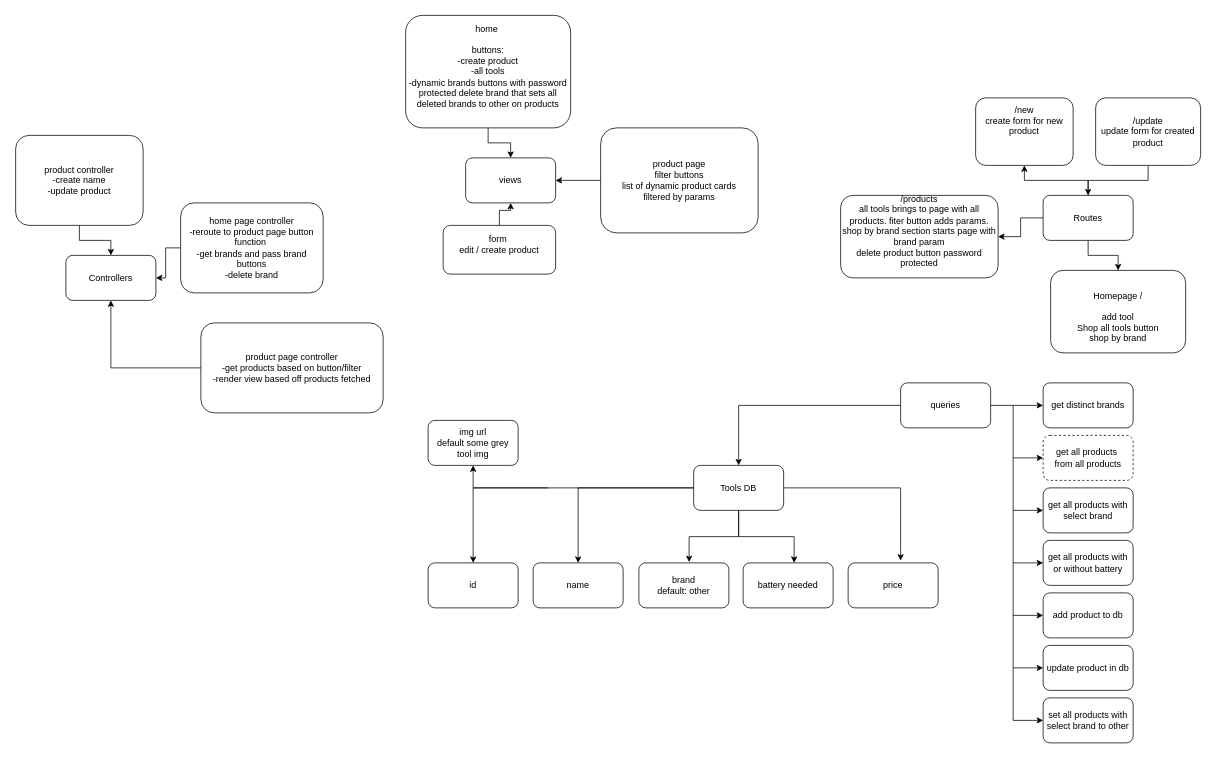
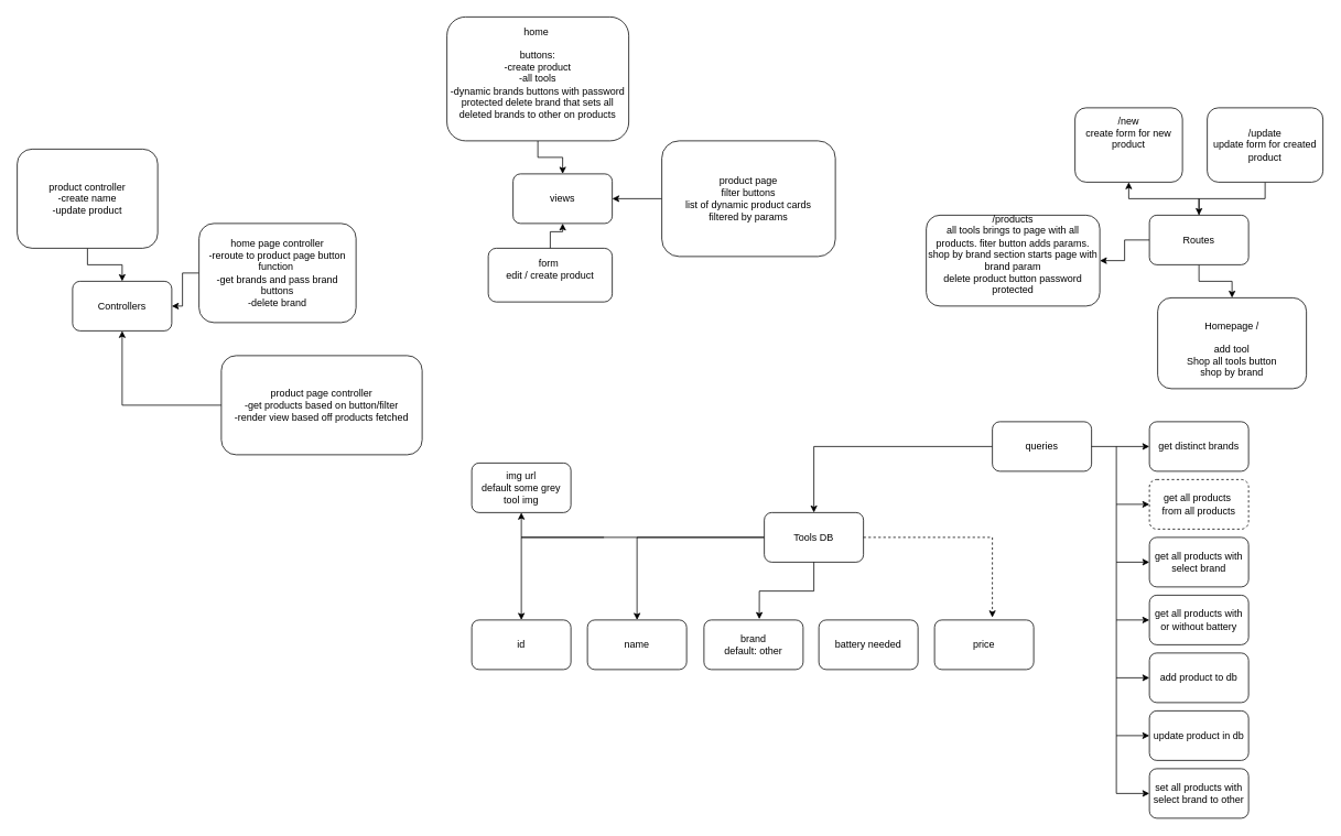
  <mxCell id="0" />
  <mxCell id="1" parent="0" />
  <mxCell id="2" style="edgeStyle=orthogonalEdgeStyle;rounded=0;orthogonalLoop=1;jettySize=auto;html=1;" edge="1" parent="1" source="4" target="5"><mxGeometry relative="1" as="geometry" /></mxCell>
  <mxCell id="3" style="edgeStyle=orthogonalEdgeStyle;rounded=0;orthogonalLoop=1;jettySize=auto;html=1;entryX=0.5;entryY=0;entryDx=0;entryDy=0;" edge="1" parent="1" source="4" target="7"><mxGeometry relative="1" as="geometry" /></mxCell>
  <mxCell id="4" value="Tools DB" style="rounded=1;whiteSpace=wrap;html=1;" vertex="1" parent="1"><mxGeometry x="924" y="620" width="120" height="60" as="geometry" /></mxCell>
  <mxCell id="5" value="id" style="rounded=1;whiteSpace=wrap;html=1;" vertex="1" parent="1"><mxGeometry y="750" width="120" height="60" as="geometry" x="570" /></mxCell>
  <mxCell id="6" value="brand&lt;div&gt;default: other&lt;/div&gt;" style="rounded=1;whiteSpace=wrap;html=1;" vertex="1" parent="1"><mxGeometry x="851" y="750" width="120" height="60" as="geometry" /></mxCell>
  <mxCell id="7" value="name" style="rounded=1;whiteSpace=wrap;html=1;" vertex="1" parent="1"><mxGeometry x="710" y="750" width="120" height="60" as="geometry" /></mxCell>
  <mxCell id="8" value="price" style="rounded=1;whiteSpace=wrap;html=1;" vertex="1" parent="1"><mxGeometry x="1130" y="750" width="120" height="60" as="geometry" /></mxCell>
  <mxCell id="9" value="battery needed" style="rounded=1;whiteSpace=wrap;html=1;" vertex="1" parent="1"><mxGeometry x="990" y="750" width="120" height="60" as="geometry" /></mxCell>
  <mxCell id="10" style="edgeStyle=orthogonalEdgeStyle;rounded=0;orthogonalLoop=1;jettySize=auto;html=1;entryX=0.558;entryY=-0.017;entryDx=0;entryDy=0;entryPerimeter=0;" edge="1" parent="1" source="4" target="6"><mxGeometry relative="1" as="geometry" /></mxCell>
- <mxCell id="11" style="edgeStyle=orthogonalEdgeStyle;rounded=0;orthogonalLoop=1;jettySize=auto;html=1;entryX=0.567;entryY=0;entryDx=0;entryDy=0;entryPerimeter=0;" edge="1" parent="1" source="4" target="9"><mxGeometry relative="1" as="geometry" /></mxCell>
- <mxCell id="12" style="edgeStyle=orthogonalEdgeStyle;rounded=0;orthogonalLoop=1;jettySize=auto;html=1;entryX=0.583;entryY=-0.05;entryDx=0;entryDy=0;entryPerimeter=0;" edge="1" parent="1" source="4" target="8"><mxGeometry relative="1" as="geometry" /></mxCell>
+ <mxCell id="12" style="edgeStyle=orthogonalEdgeStyle;rounded=0;orthogonalLoop=1;jettySize=auto;html=1;entryX=0.583;entryY=-0.05;entryDx=0;entryDy=0;entryPerimeter=0;dashed=1;" edge="1" parent="1" source="4" target="8"><mxGeometry relative="1" as="geometry" /></mxCell>
  <mxCell id="13" value="" style="edgeStyle=orthogonalEdgeStyle;rounded=0;orthogonalLoop=1;jettySize=auto;html=1;" edge="1" parent="1" source="16" target="17"><mxGeometry relative="1" as="geometry" /></mxCell>
  <mxCell id="14" value="" style="edgeStyle=orthogonalEdgeStyle;rounded=0;orthogonalLoop=1;jettySize=auto;html=1;" edge="1" parent="1" source="16" target="18"><mxGeometry relative="1" as="geometry" /></mxCell>
  <mxCell id="15" value="" style="edgeStyle=orthogonalEdgeStyle;rounded=0;orthogonalLoop=1;jettySize=auto;html=1;" edge="1" parent="1" source="16" target="19"><mxGeometry relative="1" as="geometry" /></mxCell>
  <mxCell id="16" value="Routes" style="rounded=1;whiteSpace=wrap;html=1;" vertex="1" parent="1"><mxGeometry x="1390" y="260" width="120" height="60" as="geometry" /></mxCell>
  <mxCell id="17" value="&lt;div&gt;&lt;br&gt;&lt;/div&gt;&lt;div&gt;&lt;br&gt;&lt;/div&gt;&lt;div&gt;&lt;br&gt;&lt;/div&gt;&lt;div&gt;Homepage /&lt;/div&gt;&lt;div&gt;&lt;br&gt;&lt;/div&gt;&lt;div&gt;add tool&lt;/div&gt;&lt;div&gt;Shop all tools button&lt;/div&gt;&lt;div&gt;shop by brand&lt;/div&gt;&lt;div&gt;&lt;br&gt;&lt;/div&gt;&lt;div&gt;&lt;br&gt;&lt;/div&gt;" style="rounded=1;whiteSpace=wrap;html=1;" vertex="1" parent="1"><mxGeometry x="1400" y="360" width="180" height="110" as="geometry" /></mxCell>
  <mxCell id="18" value="/products&lt;div&gt;all tools brings to page with all products. fiter button adds params.&lt;/div&gt;&lt;div&gt;shop by brand section starts page with brand param&lt;/div&gt;&lt;div&gt;delete product button password protected&lt;/div&gt;&lt;div&gt;&amp;nbsp;&lt;/div&gt;" style="rounded=1;whiteSpace=wrap;html=1;" vertex="1" parent="1"><mxGeometry x="1120" y="260" width="210" height="110" as="geometry" /></mxCell>
  <mxCell id="19" value="/new&lt;div&gt;create form for &lt;span style=&quot;background-color: initial;&quot;&gt;new product&lt;/span&gt;&lt;/div&gt;&lt;div&gt;&lt;br&gt;&lt;/div&gt;&lt;div&gt;&lt;br&gt;&lt;/div&gt;" style="rounded=1;whiteSpace=wrap;html=1;" vertex="1" parent="1"><mxGeometry x="1300" y="130" width="130" height="90" as="geometry" /></mxCell>
  <mxCell id="20" value="" style="edgeStyle=orthogonalEdgeStyle;rounded=0;orthogonalLoop=1;jettySize=auto;html=1;" edge="1" parent="1" source="21" target="16"><mxGeometry relative="1" as="geometry" /></mxCell>
  <mxCell id="21" value="/update&lt;div&gt;update form for created product&lt;/div&gt;" style="rounded=1;whiteSpace=wrap;html=1;" vertex="1" parent="1"><mxGeometry x="1460" y="130" width="140" height="90" as="geometry" /></mxCell>
  <mxCell id="22" value="views" style="rounded=1;whiteSpace=wrap;html=1;" vertex="1" parent="1"><mxGeometry x="620" y="210" width="120" height="60" as="geometry" /></mxCell>
  <mxCell id="23" value="" style="edgeStyle=orthogonalEdgeStyle;rounded=0;orthogonalLoop=1;jettySize=auto;html=1;" edge="1" parent="1" source="24" target="22"><mxGeometry relative="1" as="geometry" /></mxCell>
  <mxCell id="24" value="home&amp;nbsp;&lt;div&gt;&lt;br&gt;&lt;div&gt;buttons:&lt;/div&gt;&lt;div&gt;-create product&lt;/div&gt;&lt;div&gt;-all tools&lt;/div&gt;&lt;div&gt;-dynamic brands buttons with password protected delete brand that sets all deleted brands to other on products&lt;/div&gt;&lt;div&gt;&lt;br&gt;&lt;/div&gt;&lt;/div&gt;" style="rounded=1;whiteSpace=wrap;html=1;" vertex="1" parent="1"><mxGeometry x="540" y="20" width="220" height="150" as="geometry" /></mxCell>
  <mxCell id="25" value="" style="edgeStyle=orthogonalEdgeStyle;rounded=0;orthogonalLoop=1;jettySize=auto;html=1;" edge="1" parent="1" source="26" target="22"><mxGeometry relative="1" as="geometry" /></mxCell>
  <mxCell id="26" value="product page&lt;div&gt;&lt;span style=&quot;background-color: initial;&quot;&gt;filter buttons&lt;/span&gt;&lt;/div&gt;&lt;div&gt;&lt;span style=&quot;background-color: initial;&quot;&gt;list of dynamic product cards&lt;/span&gt;&lt;/div&gt;&lt;div&gt;&lt;span style=&quot;background-color: initial;&quot;&gt;filtered by params&lt;/span&gt;&lt;/div&gt;" style="rounded=1;whiteSpace=wrap;html=1;" vertex="1" parent="1"><mxGeometry x="800" y="170" width="210" height="140" as="geometry" /></mxCell>
  <mxCell id="27" value="" style="edgeStyle=orthogonalEdgeStyle;rounded=0;orthogonalLoop=1;jettySize=auto;html=1;" edge="1" parent="1" source="28" target="22"><mxGeometry relative="1" as="geometry" /></mxCell>
  <mxCell id="28" value="form&amp;nbsp;&lt;div&gt;edit / create product&lt;/div&gt;&lt;div&gt;&lt;br&gt;&lt;/div&gt;" style="rounded=1;whiteSpace=wrap;html=1;" vertex="1" parent="1"><mxGeometry x="590" y="300" width="150" height="65" as="geometry" /></mxCell>
  <mxCell id="29" value="Controllers" style="rounded=1;whiteSpace=wrap;html=1;" vertex="1" parent="1"><mxGeometry x="87" y="340" width="120" height="60" as="geometry" /></mxCell>
  <mxCell id="30" value="" style="edgeStyle=orthogonalEdgeStyle;rounded=0;orthogonalLoop=1;jettySize=auto;html=1;" edge="1" parent="1" source="31" target="29"><mxGeometry relative="1" as="geometry" /></mxCell>
  <mxCell id="31" value="product page controller&lt;br&gt;-get products based on button/filter&lt;div&gt;-render view based off products fetched&lt;/div&gt;" style="rounded=1;whiteSpace=wrap;html=1;" vertex="1" parent="1"><mxGeometry x="267" y="430" width="243" height="120" as="geometry" /></mxCell>
  <mxCell id="32" value="" style="edgeStyle=orthogonalEdgeStyle;rounded=0;orthogonalLoop=1;jettySize=auto;html=1;" edge="1" parent="1" source="33" target="4"><mxGeometry relative="1" as="geometry" /></mxCell>
  <mxCell id="33" value="queries" style="rounded=1;whiteSpace=wrap;html=1;" vertex="1" parent="1"><mxGeometry x="1200" y="510" width="120" height="60" as="geometry" /></mxCell>
  <mxCell id="34" value="get distinct brands" style="rounded=1;whiteSpace=wrap;html=1;" vertex="1" parent="1"><mxGeometry x="1390" y="510" width="120" height="60" as="geometry" /></mxCell>
  <mxCell id="35" value="get all products&amp;nbsp;&lt;div&gt;from all products&lt;/div&gt;" style="rounded=1;whiteSpace=wrap;html=1;dashed=1;" vertex="1" parent="1"><mxGeometry x="1390" y="580" width="120" height="60" as="geometry" /></mxCell>
  <mxCell id="36" value="" style="endArrow=classic;html=1;rounded=0;entryX=0;entryY=0.5;entryDx=0;entryDy=0;exitX=1;exitY=0.5;exitDx=0;exitDy=0;" edge="1" parent="1" source="33" target="34"><mxGeometry width="50" height="50" relative="1" as="geometry"><mxPoint x="980" y="480" as="sourcePoint" /><mxPoint x="1030" y="430" as="targetPoint" /><Array as="points" /></mxGeometry></mxCell>
  <mxCell id="37" value="" style="endArrow=classic;html=1;rounded=0;entryX=0;entryY=0.5;entryDx=0;entryDy=0;" edge="1" parent="1" target="35"><mxGeometry width="50" height="50" relative="1" as="geometry"><mxPoint x="1350" y="540" as="sourcePoint" /><mxPoint x="1030" y="430" as="targetPoint" /><Array as="points"><mxPoint x="1350" y="610" /></Array></mxGeometry></mxCell>
  <mxCell id="38" value="get all products with select brand" style="rounded=1;whiteSpace=wrap;html=1;" vertex="1" parent="1"><mxGeometry x="1390" y="650" width="120" height="60" as="geometry" /></mxCell>
  <mxCell id="39" value="get all products with or without battery" style="rounded=1;whiteSpace=wrap;html=1;" vertex="1" parent="1"><mxGeometry x="1390" y="720" width="120" height="60" as="geometry" /></mxCell>
  <mxCell id="40" value="" style="endArrow=classic;html=1;rounded=0;entryX=0;entryY=0.5;entryDx=0;entryDy=0;" edge="1" parent="1" target="38"><mxGeometry width="50" height="50" relative="1" as="geometry"><mxPoint x="1350" y="610" as="sourcePoint" /><mxPoint x="1370" y="670" as="targetPoint" /><Array as="points"><mxPoint x="1350" y="680" /></Array></mxGeometry></mxCell>
  <mxCell id="41" value="" style="endArrow=classic;html=1;rounded=0;" edge="1" parent="1"><mxGeometry width="50" height="50" relative="1" as="geometry"><mxPoint x="1350" y="680" as="sourcePoint" /><mxPoint x="1390" y="750" as="targetPoint" /><Array as="points"><mxPoint x="1350" y="750" /></Array></mxGeometry></mxCell>
  <mxCell id="42" value="img url&lt;div&gt;default some grey tool img&lt;/div&gt;" style="rounded=1;whiteSpace=wrap;html=1;" vertex="1" parent="1"><mxGeometry y="560" width="120" height="60" as="geometry" x="570" /></mxCell>
  <mxCell id="43" value="" style="endArrow=classic;html=1;rounded=0;entryX=0.5;entryY=1;entryDx=0;entryDy=0;" edge="1" parent="1" target="42"><mxGeometry width="50" height="50" relative="1" as="geometry"><mxPoint x="730" y="650" as="sourcePoint" /><mxPoint x="640" y="620" as="targetPoint" /><Array as="points"><mxPoint x="630" y="650" /></Array></mxGeometry></mxCell>
  <mxCell id="44" value="" style="edgeStyle=orthogonalEdgeStyle;rounded=0;orthogonalLoop=1;jettySize=auto;html=1;" edge="1" parent="1" source="45" target="29"><mxGeometry relative="1" as="geometry" /></mxCell>
  <mxCell id="45" value="home page controller&lt;div&gt;-reroute to product page button function&amp;nbsp;&lt;div&gt;-get brands and pass brand buttons&lt;/div&gt;&lt;/div&gt;&lt;div&gt;-delete brand&lt;/div&gt;" style="rounded=1;whiteSpace=wrap;html=1;" vertex="1" parent="1"><mxGeometry x="240" y="270" width="190" height="120" as="geometry" /></mxCell>
  <mxCell id="46" value="" style="edgeStyle=orthogonalEdgeStyle;rounded=0;orthogonalLoop=1;jettySize=auto;html=1;" edge="1" parent="1" source="47" target="29"><mxGeometry relative="1" as="geometry" /></mxCell>
  <mxCell id="47" value="product controller&lt;div&gt;-create name&lt;/div&gt;&lt;div&gt;-update product&lt;/div&gt;" style="rounded=1;whiteSpace=wrap;html=1;" vertex="1" parent="1"><mxGeometry x="20" y="180" width="170" height="120" as="geometry" /></mxCell>
  <mxCell id="48" value="add product to db" style="rounded=1;whiteSpace=wrap;html=1;" vertex="1" parent="1"><mxGeometry x="1390" y="790" width="120" height="60" as="geometry" /></mxCell>
  <mxCell id="49" value="update product in db" style="rounded=1;whiteSpace=wrap;html=1;" vertex="1" parent="1"><mxGeometry x="1390" y="860" width="120" height="60" as="geometry" /></mxCell>
  <mxCell id="50" value="" style="endArrow=classic;html=1;rounded=0;entryX=0;entryY=0.5;entryDx=0;entryDy=0;" edge="1" parent="1" target="49"><mxGeometry width="50" height="50" relative="1" as="geometry"><mxPoint x="1350" y="750" as="sourcePoint" /><mxPoint x="1450" y="670" as="targetPoint" /><Array as="points"><mxPoint x="1350" y="890" /></Array></mxGeometry></mxCell>
  <mxCell id="51" value="" style="endArrow=classic;html=1;rounded=0;entryX=0;entryY=0.5;entryDx=0;entryDy=0;" edge="1" parent="1" target="48"><mxGeometry width="50" height="50" relative="1" as="geometry"><mxPoint x="1350" y="820" as="sourcePoint" /><mxPoint x="1280" y="860" as="targetPoint" /></mxGeometry></mxCell>
  <mxCell id="52" value="set all products with select brand to other" style="rounded=1;whiteSpace=wrap;html=1;" vertex="1" parent="1"><mxGeometry x="1390" y="930" width="120" height="60" as="geometry" /></mxCell>
  <mxCell id="53" value="" style="endArrow=classic;html=1;rounded=0;" edge="1" parent="1"><mxGeometry width="50" height="50" relative="1" as="geometry"><mxPoint x="1350" y="890" as="sourcePoint" /><mxPoint x="1390" y="960" as="targetPoint" /><Array as="points"><mxPoint x="1350" y="960" /></Array></mxGeometry></mxCell>
